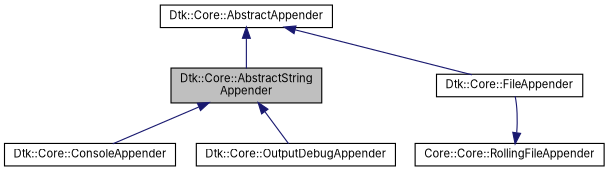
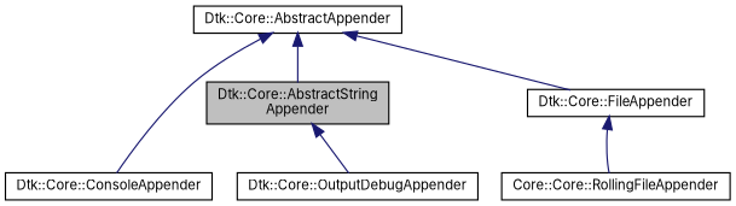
  digraph {
    fontname=Inter
    node [color=black fillcolor=white fontname=Inter fontsize=10 shape=record style=filled]
    edge [color=midnightblue dir=back fontname=Inter fontsize=10 labelfontname=Helvetica labelfontsize=10 style=solid]
    n1 [fillcolor=grey75 fontcolor=black height=0.2 label="Dtk::Core::AbstractString\lAppender" width=0.4]
    n2 [height=0.2 label="Dtk::Core::ConsoleAppender" width=0.4]
    n3 [height=0.2 label="Dtk::Core::OutputDebugAppender" width=0.4]
    n4 [height=0.2 label="Dtk::Core::FileAppender" width=0.4]
    n5 [height=0.2 label="Core::Core::RollingFileAppender" width=0.4]
    n6 [height=0.2 label="Dtk::Core::AbstractAppender" width=0.4]
-   n1 -> n2
+   n6 -> n2
    n1 -> n3
-   n5 -> n4
+   n4 -> n5
    n6 -> n1
    n6 -> n4
  }
